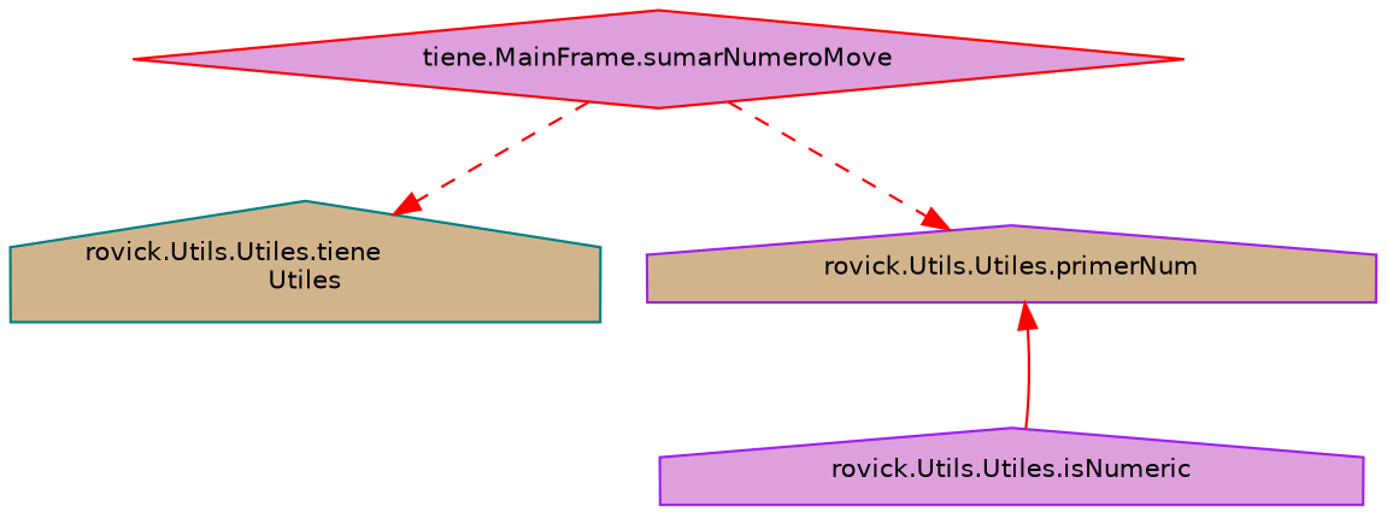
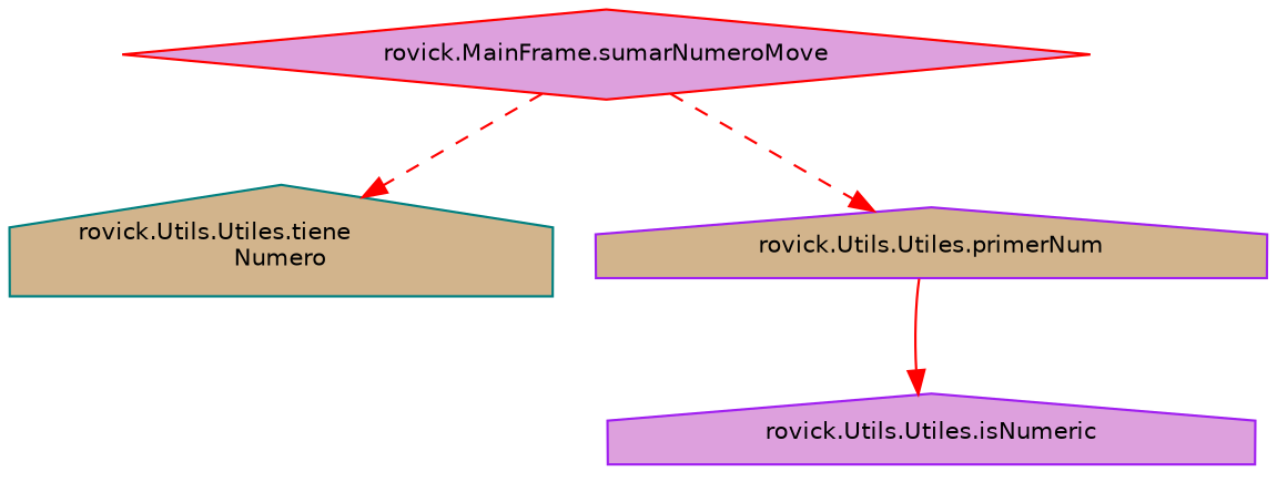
  digraph {
    rankdir=TB
    node [color=purple fillcolor=plum fontname=Helvetica fontsize=10 shape=house style=filled]
    edge [color=red fontname=Helvetica fontsize=10 labelfontname=Helvetica labelfontsize=10 style=dashed]
-   n1 [color=red fontcolor=black height=0.2 label="tiene.MainFrame.sumarNumeroMove" shape=diamond width=0.4]
-   n2 [color=teal fillcolor=tan height=0.2 label="rovick.Utils.Utiles.tiene\lUtiles" width=0.4]
+   n1 [color=red fontcolor=black height=0.2 label="rovick.MainFrame.sumarNumeroMove" shape=diamond width=0.4]
+   n2 [color=teal fillcolor=tan height=0.2 label="rovick.Utils.Utiles.tiene\lNumero" width=0.4]
    n3 [fillcolor=tan height=0.2 label="rovick.Utils.Utiles.primerNum" width=0.4]
    n4 [height=0.2 label="rovick.Utils.Utiles.isNumeric" width=0.4]
    n1 -> n2
    n1 -> n3
-   n4 -> n3 [style=solid]
+   n3 -> n4 [style=solid]
  }
